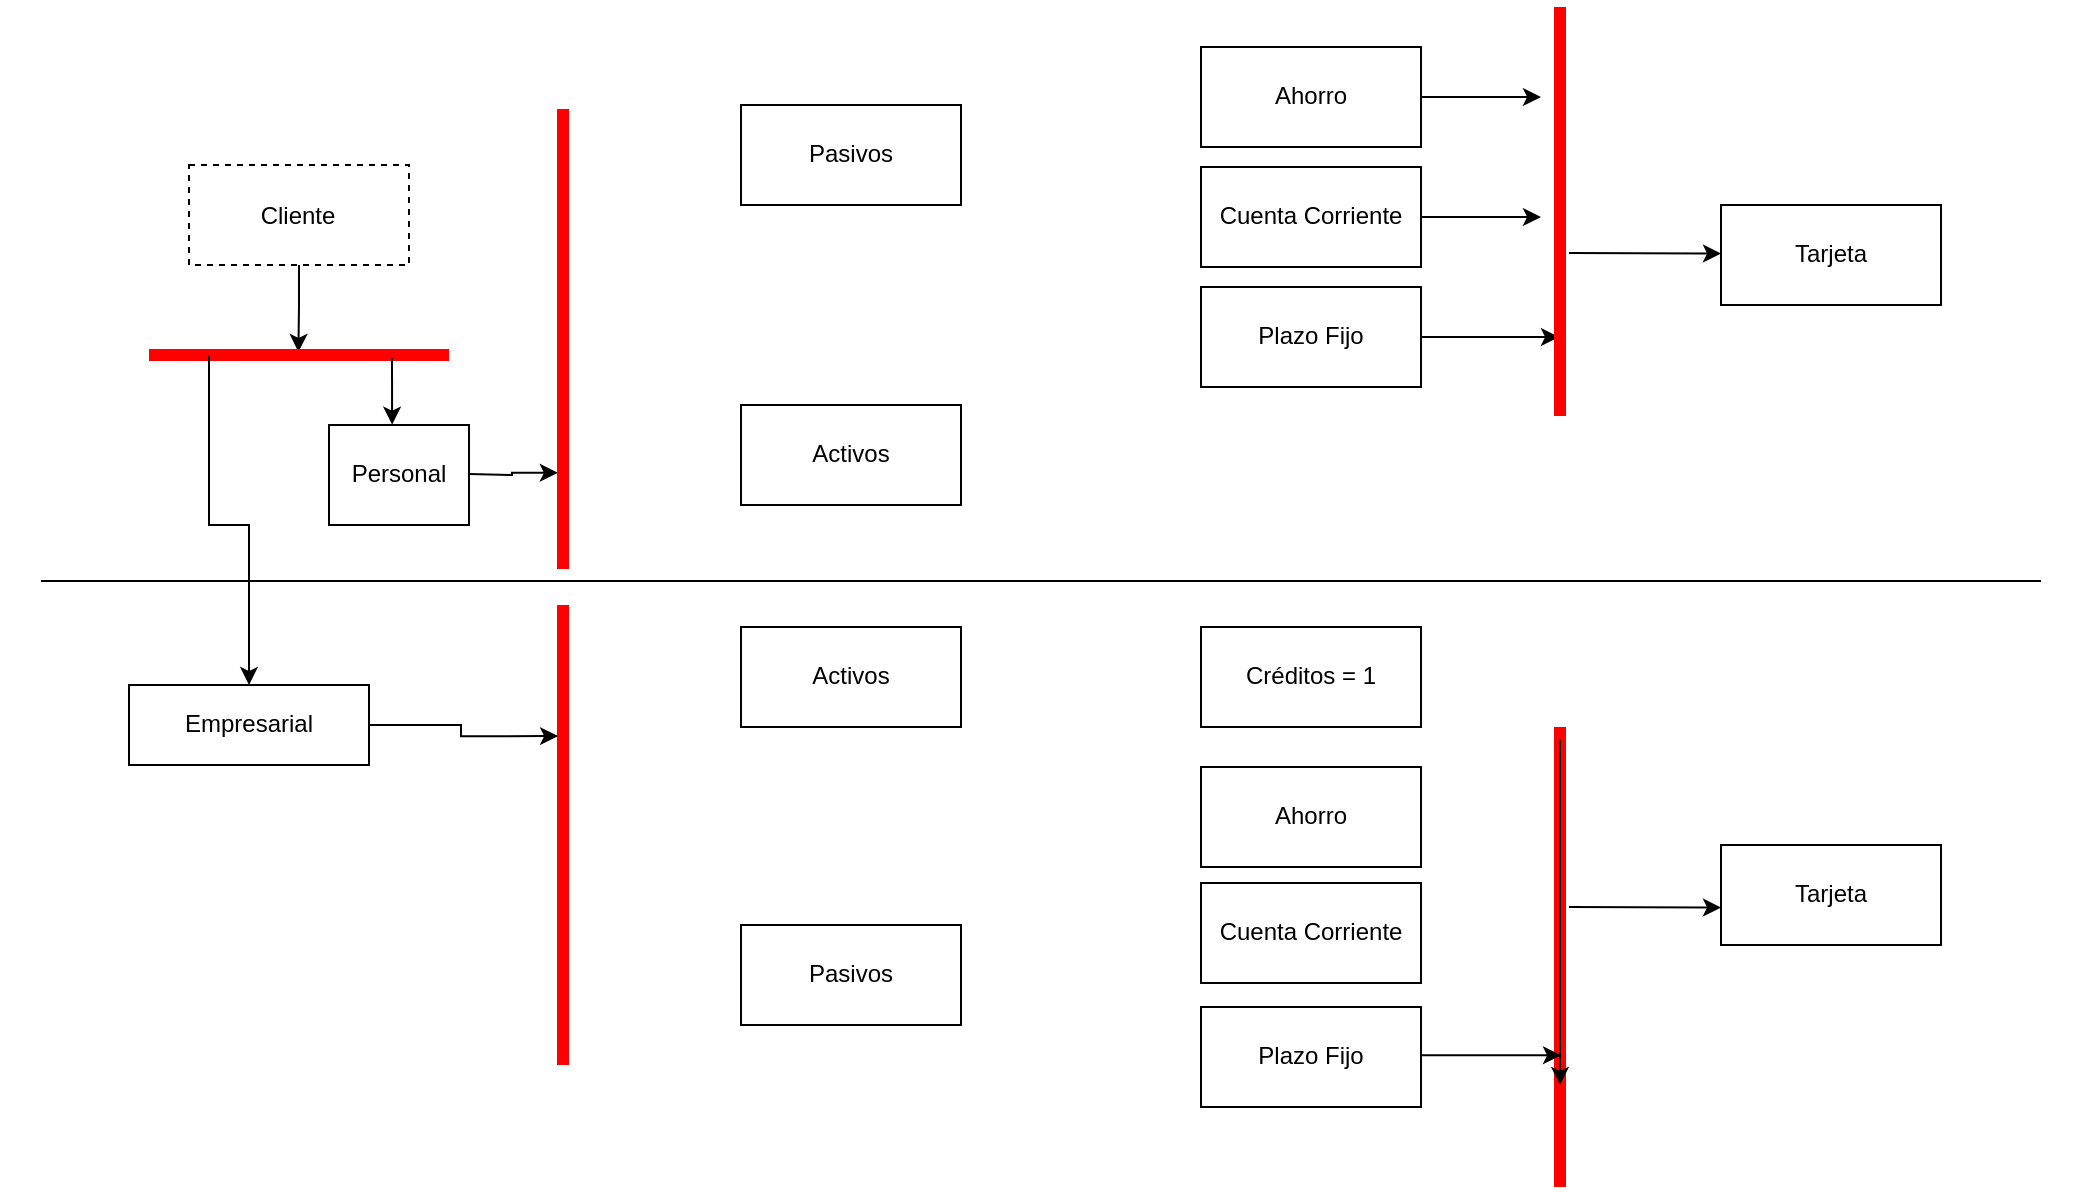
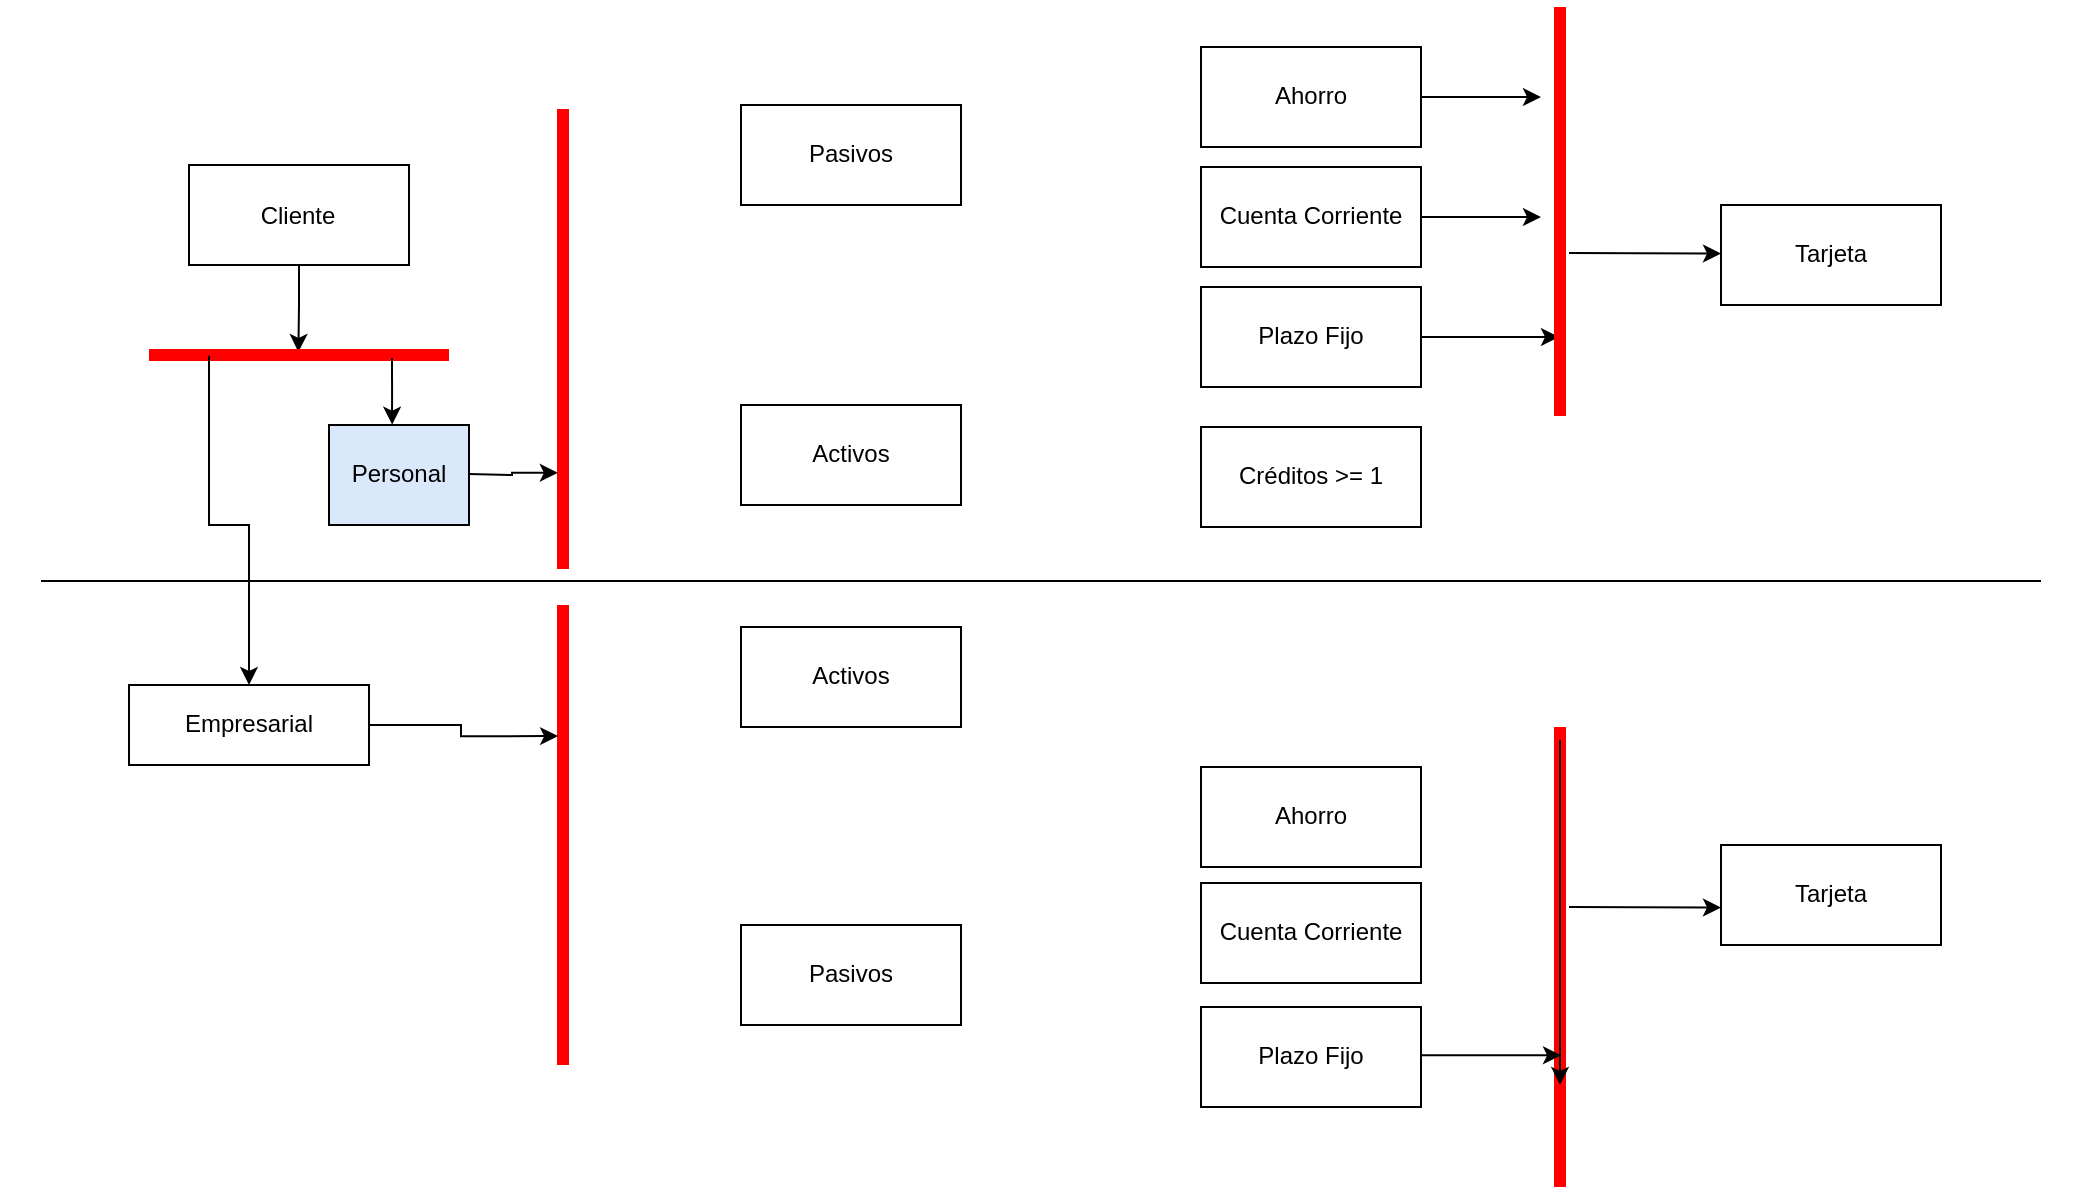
  <mxCell id="0" />
  <mxCell id="1" parent="0" />
  <mxCell id="2" value="Pasivos" style="html=1;" vertex="1" parent="1"><mxGeometry x="370" y="49" width="110" height="50" as="geometry" /></mxCell>
  <mxCell id="3" value="Activos" style="html=1;" vertex="1" parent="1"><mxGeometry x="370" y="199" width="110" height="50" as="geometry" /></mxCell>
  <mxCell id="4" value="Activos" style="html=1;" vertex="1" parent="1"><mxGeometry x="370" y="310" width="110" height="50" as="geometry" /></mxCell>
  <mxCell id="5" value="Pasivos" style="html=1;" vertex="1" parent="1"><mxGeometry x="370" y="459" width="110" height="50" as="geometry" /></mxCell>
  <mxCell id="6" style="edgeStyle=orthogonalEdgeStyle;rounded=0;orthogonalLoop=1;jettySize=auto;html=1;entryX=0.498;entryY=0.348;entryDx=0;entryDy=0;entryPerimeter=0;" edge="1" parent="1" source="7" target="9"><mxGeometry relative="1" as="geometry" /></mxCell>
- <mxCell id="7" value="Cliente" style="dashed=1;" vertex="1" parent="1"><mxGeometry x="94" y="79" width="110" height="50" as="geometry" /></mxCell>
+ <mxCell id="7" value="Cliente" style="" vertex="1" parent="1"><mxGeometry x="94" y="79" width="110" height="50" as="geometry" /></mxCell>
  <mxCell id="8" value="Empresarial" style="html=1;" vertex="1" parent="1"><mxGeometry x="64" y="339" width="120" height="40" as="geometry" /></mxCell>
  <mxCell id="9" value="" style="shape=line;html=1;strokeWidth=6;strokeColor=#ff0000;rotation=0;" vertex="1" parent="1"><mxGeometry x="74" y="169" width="150" height="10" as="geometry" /></mxCell>
- <mxCell id="10" value="Personal" style="html=1;" vertex="1" parent="1"><mxGeometry x="164" y="209" width="70" height="50" as="geometry" /></mxCell>
+ <mxCell id="10" value="Personal" style="html=1;fillColor=#dae8fc;" vertex="1" parent="1"><mxGeometry x="164" y="209" width="70" height="50" as="geometry" /></mxCell>
  <mxCell id="11" value="" style="shape=line;html=1;strokeWidth=6;strokeColor=#ff0000;rotation=-90;" vertex="1" parent="1"><mxGeometry x="166" y="161" width="230" height="10" as="geometry" /></mxCell>
  <mxCell id="12" value="" style="shape=line;html=1;strokeWidth=6;strokeColor=#ff0000;rotation=-90;" vertex="1" parent="1"><mxGeometry x="166" y="409" width="230" height="10" as="geometry" /></mxCell>
  <mxCell id="13" style="edgeStyle=orthogonalEdgeStyle;rounded=0;orthogonalLoop=1;jettySize=auto;html=1;entryX=0.497;entryY=0.682;entryDx=0;entryDy=0;entryPerimeter=0;exitX=0.81;exitY=0.653;exitDx=0;exitDy=0;exitPerimeter=0;" edge="1" parent="1" source="9"><mxGeometry relative="1" as="geometry"><mxPoint x="196" y="180" as="sourcePoint" /><mxPoint x="195.55" y="208.82" as="targetPoint" /><Array as="points" /></mxGeometry></mxCell>
  <mxCell id="14" style="edgeStyle=orthogonalEdgeStyle;rounded=0;orthogonalLoop=1;jettySize=auto;html=1;entryX=0.5;entryY=0;entryDx=0;entryDy=0;exitX=0.2;exitY=0.539;exitDx=0;exitDy=0;exitPerimeter=0;" edge="1" parent="1" source="9" target="8"><mxGeometry relative="1" as="geometry"><mxPoint x="104" y="179" as="sourcePoint" /><mxPoint x="103.81" y="212.29" as="targetPoint" /><Array as="points" /></mxGeometry></mxCell>
  <mxCell id="15" style="edgeStyle=orthogonalEdgeStyle;rounded=0;orthogonalLoop=1;jettySize=auto;html=1;entryX=0.715;entryY=0.255;entryDx=0;entryDy=0;exitX=1;exitY=0.5;exitDx=0;exitDy=0;entryPerimeter=0;" edge="1" parent="1" source="8" target="12"><mxGeometry relative="1" as="geometry"><mxPoint x="198.66" y="280" as="sourcePoint" /><mxPoint x="198.66" y="444.61" as="targetPoint" /><Array as="points" /></mxGeometry></mxCell>
  <mxCell id="16" style="edgeStyle=orthogonalEdgeStyle;rounded=0;orthogonalLoop=1;jettySize=auto;html=1;exitX=0.2;exitY=0.539;exitDx=0;exitDy=0;exitPerimeter=0;entryX=0.209;entryY=0.24;entryDx=0;entryDy=0;entryPerimeter=0;" edge="1" parent="1" target="11"><mxGeometry relative="1" as="geometry"><mxPoint x="234" y="233.5" as="sourcePoint" /><mxPoint x="270" y="233.81" as="targetPoint" /><Array as="points" /></mxGeometry></mxCell>
  <mxCell id="17" value="Ahorro" style="html=1;" vertex="1" parent="1"><mxGeometry x="600" y="380" width="110" height="50" as="geometry" /></mxCell>
  <mxCell id="18" value="Plazo Fijo" style="html=1;" vertex="1" parent="1"><mxGeometry x="600" y="500" width="110" height="50" as="geometry" /></mxCell>
  <mxCell id="19" value="Cuenta Corriente" style="html=1;" vertex="1" parent="1"><mxGeometry x="600" y="438" width="110" height="50" as="geometry" /></mxCell>
  <mxCell id="20" style="edgeStyle=orthogonalEdgeStyle;rounded=0;orthogonalLoop=1;jettySize=auto;html=1;" edge="1" parent="1" source="21"><mxGeometry relative="1" as="geometry"><mxPoint x="770" y="45" as="targetPoint" /></mxGeometry></mxCell>
  <mxCell id="21" value="Ahorro" style="html=1;" vertex="1" parent="1"><mxGeometry x="600" y="20" width="110" height="50" as="geometry" /></mxCell>
  <mxCell id="22" style="edgeStyle=orthogonalEdgeStyle;rounded=0;orthogonalLoop=1;jettySize=auto;html=1;" edge="1" parent="1" source="23"><mxGeometry relative="1" as="geometry"><mxPoint x="770" y="105" as="targetPoint" /></mxGeometry></mxCell>
  <mxCell id="23" value="Cuenta Corriente" style="html=1;" vertex="1" parent="1"><mxGeometry x="600" y="80" width="110" height="50" as="geometry" /></mxCell>
  <mxCell id="24" style="edgeStyle=orthogonalEdgeStyle;rounded=0;orthogonalLoop=1;jettySize=auto;html=1;" edge="1" parent="1"><mxGeometry relative="1" as="geometry"><mxPoint x="779" y="165" as="targetPoint" /><mxPoint x="709" y="165" as="sourcePoint" /></mxGeometry></mxCell>
  <mxCell id="25" value="Plazo Fijo" style="html=1;" vertex="1" parent="1"><mxGeometry x="600" y="140" width="110" height="50" as="geometry" /></mxCell>
- <mxCell id="27" value="Créditos = 1" style="html=1;" vertex="1" parent="1"><mxGeometry x="600" y="310" width="110" height="50" as="geometry" /></mxCell>
+ <mxCell id="26" value="Créditos &amp;gt;= 1" style="html=1;" vertex="1" parent="1"><mxGeometry x="600" y="210" width="110" height="50" as="geometry" /></mxCell>
  <mxCell id="28" value="Tarjeta" style="html=1;" vertex="1" parent="1"><mxGeometry x="860" y="99" width="110" height="50" as="geometry" /></mxCell>
  <mxCell id="29" value="" style="line;strokeWidth=1;fillColor=none;align=left;verticalAlign=middle;spacingTop=-1;spacingLeft=3;spacingRight=3;rotatable=0;labelPosition=right;points=[];portConstraint=eastwest;" vertex="1" parent="1"><mxGeometry x="20" y="283" width="1000" height="8" as="geometry" /></mxCell>
  <mxCell id="30" value="" style="shape=line;html=1;strokeWidth=6;strokeColor=#ff0000;rotation=-90;" vertex="1" parent="1"><mxGeometry x="677.25" y="97.25" width="204.5" height="10" as="geometry" /></mxCell>
  <mxCell id="31" style="edgeStyle=orthogonalEdgeStyle;rounded=0;orthogonalLoop=1;jettySize=auto;html=1;" edge="1" parent="1"><mxGeometry relative="1" as="geometry"><mxPoint x="860" y="123.29" as="targetPoint" /><mxPoint x="784" y="123" as="sourcePoint" /><Array as="points"><mxPoint x="784" y="123" /></Array></mxGeometry></mxCell>
  <mxCell id="32" value="" style="shape=line;html=1;strokeWidth=6;strokeColor=#ff0000;rotation=-90;" vertex="1" parent="1"><mxGeometry x="664.5" y="470" width="230" height="10" as="geometry" /></mxCell>
  <mxCell id="33" style="edgeStyle=orthogonalEdgeStyle;rounded=0;orthogonalLoop=1;jettySize=auto;html=1;" edge="1" parent="1"><mxGeometry relative="1" as="geometry"><mxPoint x="780" y="524.17" as="targetPoint" /><mxPoint x="710" y="524.17" as="sourcePoint" /></mxGeometry></mxCell>
  <mxCell id="34" style="edgeStyle=orthogonalEdgeStyle;rounded=0;orthogonalLoop=1;jettySize=auto;html=1;exitX=0.75;exitY=0.5;exitDx=0;exitDy=0;exitPerimeter=0;" edge="1" parent="1"><mxGeometry relative="1" as="geometry"><mxPoint x="779.5" y="366.5" as="sourcePoint" /><mxPoint x="779.5" y="539" as="targetPoint" /></mxGeometry></mxCell>
  <mxCell id="35" value="Tarjeta" style="html=1;" vertex="1" parent="1"><mxGeometry x="860" y="419" width="110" height="50" as="geometry" /></mxCell>
  <mxCell id="36" style="edgeStyle=orthogonalEdgeStyle;rounded=0;orthogonalLoop=1;jettySize=auto;html=1;" edge="1" parent="1"><mxGeometry relative="1" as="geometry"><mxPoint x="860" y="450.29" as="targetPoint" /><mxPoint x="784" y="450" as="sourcePoint" /><Array as="points"><mxPoint x="784" y="450" /></Array></mxGeometry></mxCell>
